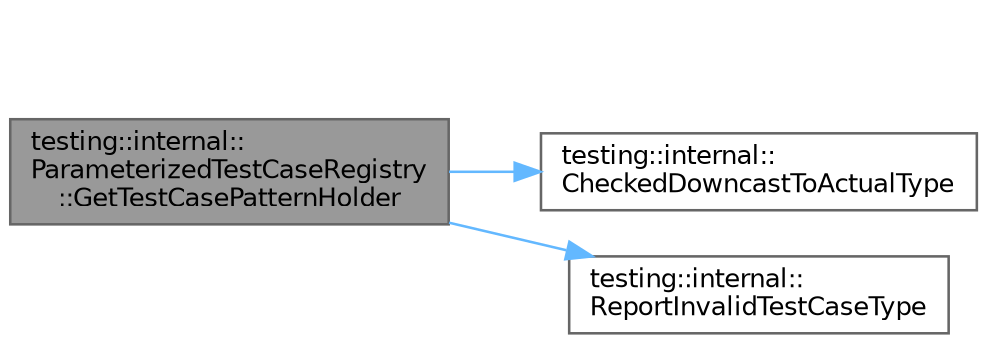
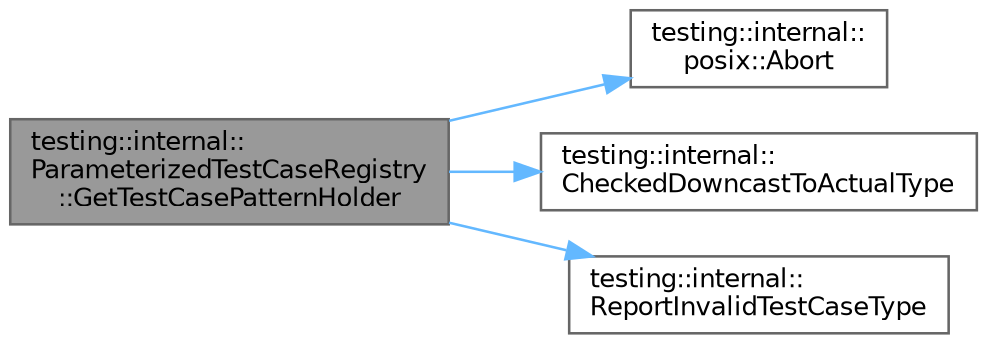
  digraph {
    rankdir=LR
    node [color=grey40 fillcolor=white fontname=Helvetica fontsize=10 shape=box style=filled]
    edge [color=steelblue1 fontname=Helvetica fontsize=10 labelfontname=Helvetica labelfontsize=10 style=solid]
    n1 [color=gray40 fillcolor=grey60 fontcolor=black height=0.2 label="testing::internal::\lParameterizedTestCaseRegistry\l::GetTestCasePatternHolder" width=0.4]
+   n2 [height=0.2 label="testing::internal::\lposix::Abort" width=0.4]
    n3 [height=0.2 label="testing::internal::\lCheckedDowncastToActualType" width=0.4]
    n4 [height=0.2 label="testing::internal::\lReportInvalidTestCaseType" width=0.4]
+   n1 -> n2
    n1 -> n3
    n1 -> n4
  }
